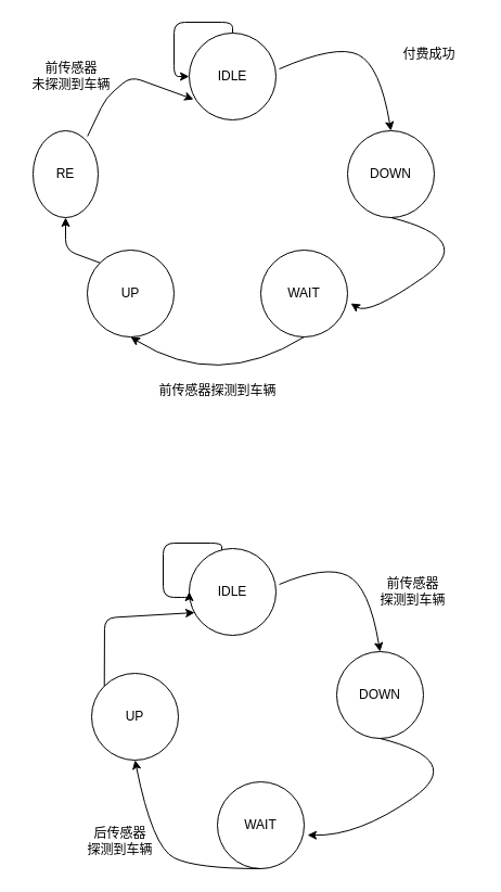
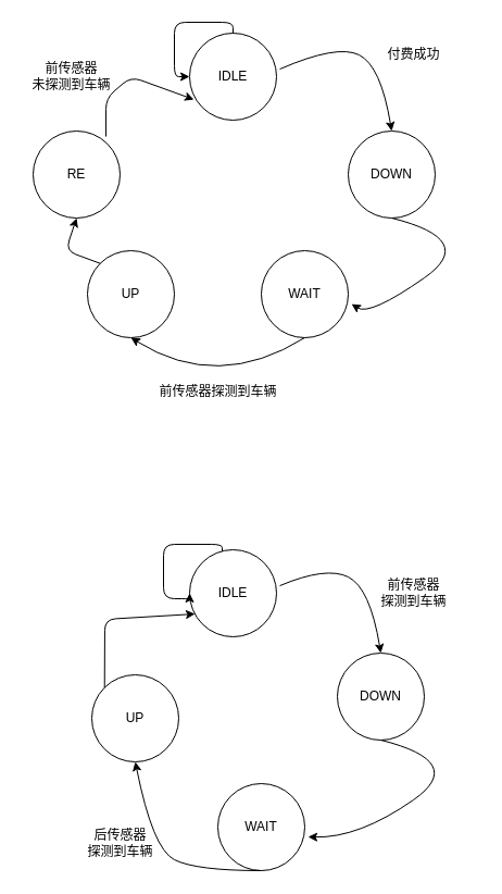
  <mxCell id="0" />
  <mxCell id="1" parent="0" />
  <mxCell id="2" value="IDLE" style="ellipse;whiteSpace=wrap;html=1;aspect=fixed;rounded=0;sketch=0;" vertex="1" parent="1"><mxGeometry x="174" y="30" width="80" height="80" as="geometry" /></mxCell>
  <mxCell id="3" value="DOWN" style="ellipse;whiteSpace=wrap;html=1;aspect=fixed;rounded=0;sketch=0;" vertex="1" parent="1"><mxGeometry x="320" y="120" width="80" height="80" as="geometry" /></mxCell>
  <mxCell id="4" value="" style="curved=1;endArrow=classic;html=1;exitX=1.038;exitY=0.413;exitDx=0;exitDy=0;exitPerimeter=0;entryX=0.5;entryY=0;entryDx=0;entryDy=0;" edge="1" parent="1" source="2" target="3"><mxGeometry width="50" height="50" relative="1" as="geometry"><mxPoint x="140" y="310" as="sourcePoint" /><mxPoint x="190" y="260" as="targetPoint" /><Array as="points"><mxPoint x="310" y="40" /><mxPoint x="350" y="60" /></Array></mxGeometry></mxCell>
- <mxCell id="5" value="付费成功" style="text;html=1;align=center;verticalAlign=middle;resizable=0;points=[];autosize=1;strokeColor=none;" vertex="1" parent="1"><mxGeometry x="365" y="40" width="60" height="20" as="geometry" /></mxCell>
+ <mxCell id="5" value="付费成功" style="text;html=1;align=center;verticalAlign=middle;resizable=0;points=[];autosize=1;strokeColor=none;" vertex="1" parent="1"><mxGeometry x="350" y="40" width="60" height="20" as="geometry" /></mxCell>
  <mxCell id="6" style="edgeStyle=orthogonalEdgeStyle;curved=0;rounded=1;sketch=0;orthogonalLoop=1;jettySize=auto;html=1;entryX=0;entryY=0.5;entryDx=0;entryDy=0;" edge="1" parent="1" source="2" target="2"><mxGeometry relative="1" as="geometry"><Array as="points"><mxPoint x="214" y="20" /><mxPoint x="160" y="20" /><mxPoint x="160" y="70" /></Array></mxGeometry></mxCell>
  <mxCell id="7" value="WAIT" style="ellipse;whiteSpace=wrap;html=1;aspect=fixed;rounded=0;sketch=0;" vertex="1" parent="1"><mxGeometry x="240" y="230" width="80" height="80" as="geometry" /></mxCell>
  <mxCell id="8" value="" style="curved=1;endArrow=classic;html=1;exitX=0.5;exitY=1;exitDx=0;exitDy=0;entryX=1.038;entryY=0.613;entryDx=0;entryDy=0;entryPerimeter=0;" edge="1" parent="1" source="3" target="7"><mxGeometry width="50" height="50" relative="1" as="geometry"><mxPoint x="160" y="300" as="sourcePoint" /><mxPoint x="210" y="250" as="targetPoint" /><Array as="points"><mxPoint x="440" y="220" /><mxPoint x="340" y="290" /></Array></mxGeometry></mxCell>
  <mxCell id="9" value="UP" style="ellipse;whiteSpace=wrap;html=1;aspect=fixed;rounded=0;sketch=0;" vertex="1" parent="1"><mxGeometry x="80" y="230" width="80" height="80" as="geometry" /></mxCell>
- <mxCell id="10" value="RE" style="ellipse;whiteSpace=wrap;html=1;aspect=fixed;rounded=0;sketch=0;" vertex="1" parent="1"><mxGeometry x="30" y="120" width="60" height="80" as="geometry" /></mxCell>
+ <mxCell id="10" value="RE" style="ellipse;whiteSpace=wrap;html=1;aspect=fixed;rounded=0;sketch=0;" vertex="1" parent="1"><mxGeometry x="30" y="120" width="80" height="80" as="geometry" /></mxCell>
  <mxCell id="11" value="" style="curved=1;endArrow=classic;html=1;exitX=0.5;exitY=1;exitDx=0;exitDy=0;entryX=0.5;entryY=1;entryDx=0;entryDy=0;" edge="1" parent="1" source="7" target="9"><mxGeometry width="50" height="50" relative="1" as="geometry"><mxPoint x="140" y="310" as="sourcePoint" /><mxPoint x="190" y="260" as="targetPoint" /><Array as="points"><mxPoint x="200" y="360" /></Array></mxGeometry></mxCell>
  <mxCell id="12" value="" style="endArrow=classic;html=1;exitX=0;exitY=0;exitDx=0;exitDy=0;entryX=0.5;entryY=1;entryDx=0;entryDy=0;" edge="1" parent="1" source="9" target="10"><mxGeometry width="50" height="50" relative="1" as="geometry"><mxPoint x="140" y="310" as="sourcePoint" /><mxPoint x="190" y="260" as="targetPoint" /><Array as="points"><mxPoint x="60" y="230" /></Array></mxGeometry></mxCell>
  <mxCell id="13" value="" style="endArrow=classic;html=1;exitX=0.838;exitY=0.063;exitDx=0;exitDy=0;exitPerimeter=0;entryX=0.05;entryY=0.763;entryDx=0;entryDy=0;entryPerimeter=0;" edge="1" parent="1" source="10" target="2"><mxGeometry width="50" height="50" relative="1" as="geometry"><mxPoint x="140" y="310" as="sourcePoint" /><mxPoint x="170" y="90" as="targetPoint" /><Array as="points"><mxPoint x="97" y="90" /><mxPoint x="120" y="70" /></Array></mxGeometry></mxCell>
  <mxCell id="14" value="前传感器探测到车辆" style="text;html=1;align=center;verticalAlign=middle;resizable=0;points=[];autosize=1;strokeColor=none;" vertex="1" parent="1"><mxGeometry x="140" y="350" width="120" height="20" as="geometry" /></mxCell>
  <mxCell id="15" value="&lt;div&gt;前传感器&lt;/div&gt;&lt;div&gt;未探测到车辆&lt;/div&gt;" style="text;html=1;align=center;verticalAlign=middle;resizable=0;points=[];autosize=1;strokeColor=none;rotation=0;" vertex="1" parent="1"><mxGeometry x="20" y="55" width="90" height="30" as="geometry" /></mxCell>
  <mxCell id="16" value="IDLE" style="ellipse;whiteSpace=wrap;html=1;aspect=fixed;rounded=0;sketch=0;" vertex="1" parent="1"><mxGeometry x="174" y="505" width="80" height="80" as="geometry" /></mxCell>
  <mxCell id="17" value="DOWN" style="ellipse;whiteSpace=wrap;html=1;aspect=fixed;rounded=0;sketch=0;" vertex="1" parent="1"><mxGeometry x="310" y="600" width="80" height="80" as="geometry" /></mxCell>
  <mxCell id="18" value="" style="curved=1;endArrow=classic;html=1;exitX=1.038;exitY=0.413;exitDx=0;exitDy=0;exitPerimeter=0;entryX=0.5;entryY=0;entryDx=0;entryDy=0;" edge="1" source="16" target="17" parent="1"><mxGeometry width="50" height="50" relative="1" as="geometry"><mxPoint x="130" y="790" as="sourcePoint" /><mxPoint x="180" y="740" as="targetPoint" /><Array as="points"><mxPoint x="300" y="520" /><mxPoint x="340" y="540" /></Array></mxGeometry></mxCell>
  <mxCell id="19" style="edgeStyle=orthogonalEdgeStyle;curved=0;rounded=1;sketch=0;orthogonalLoop=1;jettySize=auto;html=1;entryX=0;entryY=0.5;entryDx=0;entryDy=0;" edge="1" source="16" target="16" parent="1"><mxGeometry relative="1" as="geometry"><Array as="points"><mxPoint x="204" y="500" /><mxPoint x="150" y="500" /><mxPoint x="150" y="550" /></Array></mxGeometry></mxCell>
  <mxCell id="20" value="WAIT" style="ellipse;whiteSpace=wrap;html=1;aspect=fixed;rounded=0;sketch=0;" vertex="1" parent="1"><mxGeometry x="200" y="720" width="80" height="80" as="geometry" /></mxCell>
  <mxCell id="21" value="" style="curved=1;endArrow=classic;html=1;exitX=0.5;exitY=1;exitDx=0;exitDy=0;entryX=1.038;entryY=0.613;entryDx=0;entryDy=0;entryPerimeter=0;" edge="1" source="17" target="20" parent="1"><mxGeometry width="50" height="50" relative="1" as="geometry"><mxPoint x="150" y="780" as="sourcePoint" /><mxPoint x="200" y="730" as="targetPoint" /><Array as="points"><mxPoint x="430" y="700" /><mxPoint x="330" y="770" /></Array></mxGeometry></mxCell>
  <mxCell id="22" value="UP" style="ellipse;whiteSpace=wrap;html=1;aspect=fixed;rounded=0;sketch=0;" vertex="1" parent="1"><mxGeometry x="84" y="620" width="80" height="80" as="geometry" /></mxCell>
  <mxCell id="23" value="" style="curved=1;endArrow=classic;html=1;exitX=0.5;exitY=1;exitDx=0;exitDy=0;entryX=0.5;entryY=1;entryDx=0;entryDy=0;" edge="1" source="20" target="22" parent="1"><mxGeometry width="50" height="50" relative="1" as="geometry"><mxPoint x="130" y="790" as="sourcePoint" /><mxPoint x="180" y="740" as="targetPoint" /><Array as="points"><mxPoint x="180" y="800" /><mxPoint x="140" y="780" /></Array></mxGeometry></mxCell>
  <mxCell id="24" value="" style="endArrow=classic;html=1;exitX=0;exitY=0;exitDx=0;exitDy=0;entryX=0.063;entryY=0.738;entryDx=0;entryDy=0;entryPerimeter=0;" edge="1" source="22" target="16" parent="1"><mxGeometry width="50" height="50" relative="1" as="geometry"><mxPoint x="144" y="700" as="sourcePoint" /><mxPoint x="74" y="590" as="targetPoint" /><Array as="points"><mxPoint x="96" y="569" /></Array></mxGeometry></mxCell>
  <mxCell id="25" value="&lt;div&gt;前传感器&lt;/div&gt;&lt;div&gt;探测到车辆&lt;/div&gt;" style="text;html=1;align=center;verticalAlign=middle;resizable=0;points=[];autosize=1;strokeColor=none;" vertex="1" parent="1"><mxGeometry x="340" y="530" width="80" height="30" as="geometry" /></mxCell>
  <mxCell id="26" value="&lt;div&gt;后传感器&lt;/div&gt;&lt;div&gt;探测到车辆&lt;/div&gt;" style="text;html=1;align=center;verticalAlign=middle;resizable=0;points=[];autosize=1;strokeColor=none;rotation=0;" vertex="1" parent="1"><mxGeometry x="70" y="760" width="80" height="30" as="geometry" /></mxCell>
